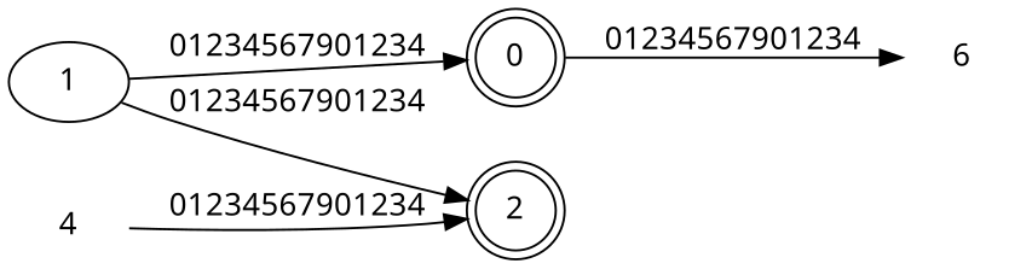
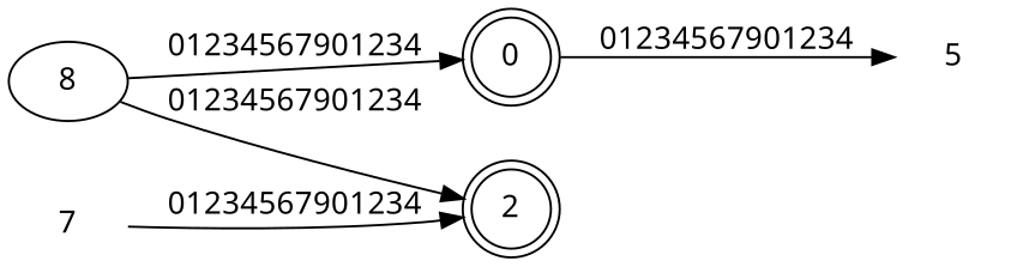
  digraph {
    fontname="Noto Sans"
    rankdir=LR
    node [fontname="Noto Sans" shape=doublecircle]
    edge [fontname="Noto Sans"]
-   1 [shape=""]
+   1 [label=8 shape=""]
    2
    n3 [label=0]
-   5 [shape=none label=6]
-   4 [shape=none]
+   5 [shape=none]
+   4 [shape=none label=7]
    1 -> 2 [label=01234567901234 texlbl="$a/[[(Alt1S,1); \ (LeafS,1)]]$"]
    1 -> n3 [label=01234567901234 texlbl="$b/[[(Alt2S,1); \ (LeafS,2)]]$"]
    n3 -> 5 [label=01234567901234 texlbl="$\varepsilon/[[(LeafE,2); \ (Alt2E,1)]]$"]
    4 -> 2 [label=01234567901234 texlbl="$\varepsilon/[[(LeafE,1); \ (Alt1E,1)]]$"]
  }
